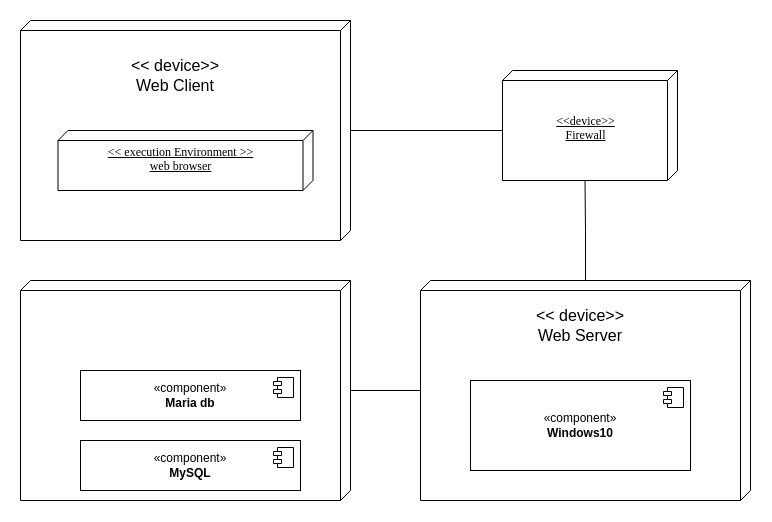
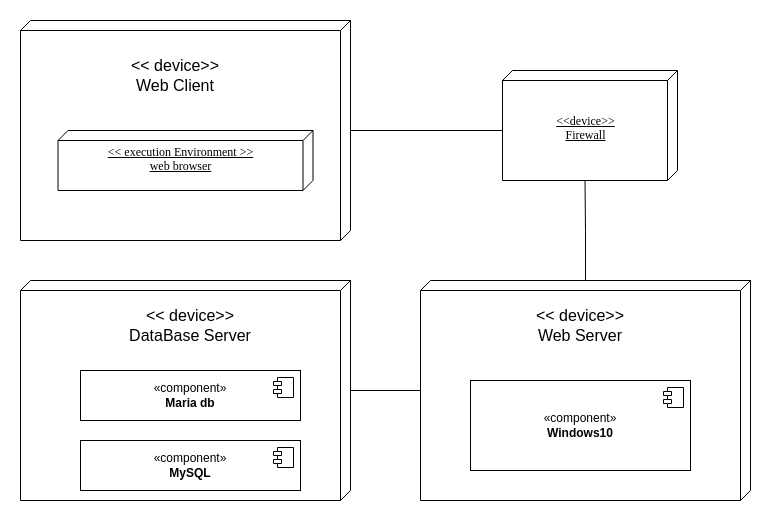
  <mxCell id="0" />
  <mxCell id="1" parent="0" />
  <mxCell id="2" value="" style="verticalAlign=top;align=left;spacingTop=8;spacingLeft=2;spacingRight=12;shape=cube;size=10;direction=south;fontStyle=4;html=1;rounded=0;shadow=0;comic=0;labelBackgroundColor=none;strokeWidth=1;fontFamily=Verdana;fontSize=12" parent="1" vertex="1"><mxGeometry x="20" y="20" width="330" height="220" as="geometry" /></mxCell>
  <mxCell id="3" value="&amp;lt;&amp;lt; execution Environment &amp;gt;&amp;gt;&lt;div&gt;web browser&lt;/div&gt;" style="verticalAlign=top;align=center;spacingTop=8;spacingLeft=2;spacingRight=12;shape=cube;size=10;direction=south;fontStyle=4;html=1;rounded=0;shadow=0;comic=0;labelBackgroundColor=none;strokeWidth=1;fontFamily=Verdana;fontSize=12" parent="1" vertex="1"><mxGeometry x="57.5" y="130" width="255" height="60" as="geometry" /></mxCell>
  <mxCell id="4" value="&amp;lt;&amp;lt; device&amp;gt;&amp;gt;&lt;div&gt;Web Client&lt;/div&gt;" style="text;strokeColor=none;fillColor=none;html=1;align=center;verticalAlign=middle;whiteSpace=wrap;rounded=0;fontSize=16;" parent="1" vertex="1"><mxGeometry x="115" y="60" width="120" height="30" as="geometry" /></mxCell>
  <mxCell id="5" style="edgeStyle=orthogonalEdgeStyle;rounded=0;orthogonalLoop=1;jettySize=auto;html=1;endArrow=none;endFill=0;" edge="1" parent="1" source="6" target="10"><mxGeometry relative="1" as="geometry" /></mxCell>
  <mxCell id="6" value="" style="verticalAlign=top;align=left;spacingTop=8;spacingLeft=2;spacingRight=12;shape=cube;size=10;direction=south;fontStyle=4;html=1;rounded=0;shadow=0;comic=0;labelBackgroundColor=none;strokeWidth=1;fontFamily=Verdana;fontSize=12" parent="1" vertex="1"><mxGeometry x="420" y="280" width="330" height="220" as="geometry" /></mxCell>
  <mxCell id="7" value="&amp;lt;&amp;lt; device&amp;gt;&amp;gt;&lt;div&gt;Web Server&lt;/div&gt;" style="text;strokeColor=none;fillColor=none;html=1;align=center;verticalAlign=middle;whiteSpace=wrap;rounded=0;fontSize=16;" parent="1" vertex="1"><mxGeometry x="520" y="310" width="120" height="30" as="geometry" /></mxCell>
  <mxCell id="8" value="«component»&lt;br&gt;&lt;b&gt;Windows10&lt;/b&gt;" style="html=1;dropTarget=0;whiteSpace=wrap;" parent="1" vertex="1"><mxGeometry x="470" y="380" width="220" height="90" as="geometry" /></mxCell>
  <mxCell id="9" value="" style="shape=module;jettyWidth=8;jettyHeight=4;" parent="8" vertex="1"><mxGeometry x="1" width="20" height="20" relative="1" as="geometry"><mxPoint x="-27" y="7" as="offset" /></mxGeometry></mxCell>
  <mxCell id="10" value="" style="verticalAlign=top;align=left;spacingTop=8;spacingLeft=2;spacingRight=12;shape=cube;size=10;direction=south;fontStyle=4;html=1;rounded=0;shadow=0;comic=0;labelBackgroundColor=none;strokeWidth=1;fontFamily=Verdana;fontSize=12" parent="1" vertex="1"><mxGeometry x="20" y="280" width="330" height="220" as="geometry" /></mxCell>
+ <mxCell id="11" value="&amp;lt;&amp;lt; device&amp;gt;&amp;gt;&lt;div&gt;DataBase Server&lt;/div&gt;" style="text;strokeColor=none;fillColor=none;html=1;align=center;verticalAlign=middle;whiteSpace=wrap;rounded=0;fontSize=16;" parent="1" vertex="1"><mxGeometry x="120" y="310" width="140" height="30" as="geometry" /></mxCell>
  <mxCell id="12" value="«component»&lt;br&gt;&lt;b&gt;Maria db&lt;/b&gt;" style="html=1;dropTarget=0;whiteSpace=wrap;" parent="1" vertex="1"><mxGeometry x="80" y="370" width="220" height="50" as="geometry" /></mxCell>
  <mxCell id="13" value="" style="shape=module;jettyWidth=8;jettyHeight=4;" parent="12" vertex="1"><mxGeometry x="1" width="20" height="20" relative="1" as="geometry"><mxPoint x="-27" y="7" as="offset" /></mxGeometry></mxCell>
  <mxCell id="14" value="«component»&lt;br&gt;&lt;b&gt;MySQL&lt;/b&gt;" style="html=1;dropTarget=0;whiteSpace=wrap;" parent="1" vertex="1"><mxGeometry x="80" y="440" width="220" height="50" as="geometry" /></mxCell>
  <mxCell id="15" value="" style="shape=module;jettyWidth=8;jettyHeight=4;" parent="14" vertex="1"><mxGeometry x="1" width="20" height="20" relative="1" as="geometry"><mxPoint x="-27" y="7" as="offset" /></mxGeometry></mxCell>
  <mxCell id="16" value="&lt;div&gt;&lt;br&gt;&lt;/div&gt;&lt;div&gt;&lt;br&gt;&lt;/div&gt;&amp;lt;&amp;lt;device&amp;gt;&amp;gt;&lt;div&gt;Firewall&lt;/div&gt;" style="verticalAlign=top;align=center;spacingTop=8;spacingLeft=2;spacingRight=12;shape=cube;size=10;direction=south;fontStyle=4;html=1;rounded=0;shadow=0;comic=0;labelBackgroundColor=none;strokeWidth=1;fontFamily=Verdana;fontSize=12" parent="1" vertex="1"><mxGeometry x="502" y="70" width="175" height="110" as="geometry" /></mxCell>
  <mxCell id="17" style="edgeStyle=orthogonalEdgeStyle;rounded=0;orthogonalLoop=1;jettySize=auto;html=1;entryX=0;entryY=0;entryDx=110;entryDy=92.5;entryPerimeter=0;endArrow=none;endFill=0;" edge="1" parent="1" source="6" target="16"><mxGeometry relative="1" as="geometry" /></mxCell>
  <mxCell id="18" style="edgeStyle=orthogonalEdgeStyle;rounded=0;orthogonalLoop=1;jettySize=auto;html=1;entryX=0;entryY=0;entryDx=60;entryDy=175;entryPerimeter=0;endArrow=none;endFill=0;" edge="1" parent="1" source="2" target="16"><mxGeometry relative="1" as="geometry" /></mxCell>
